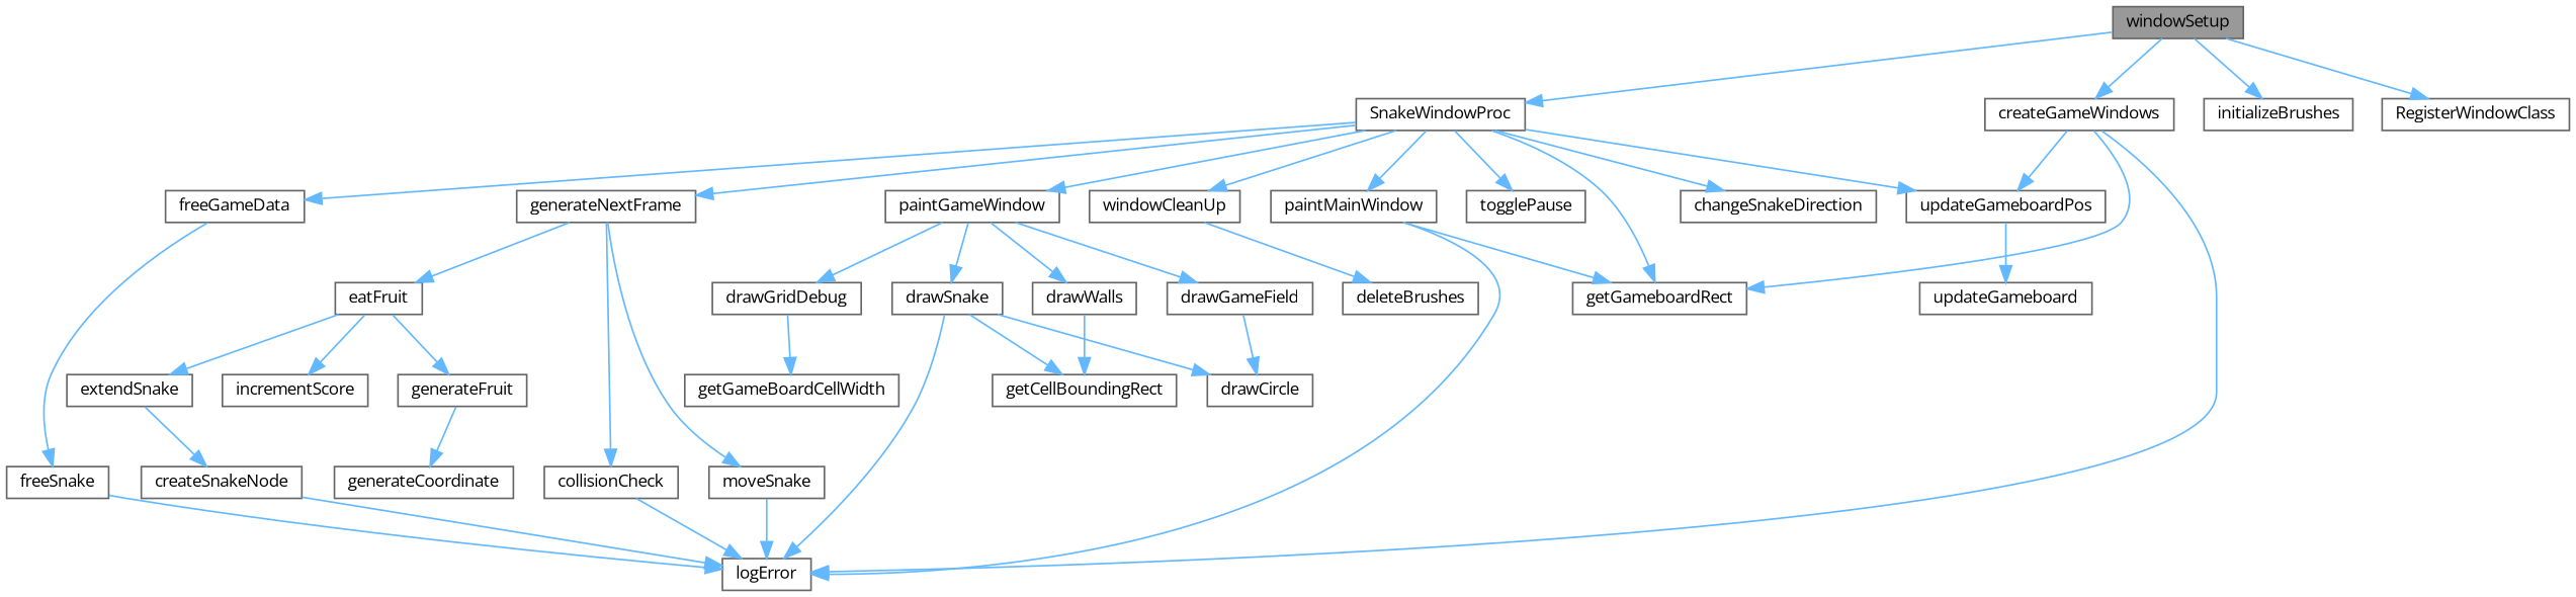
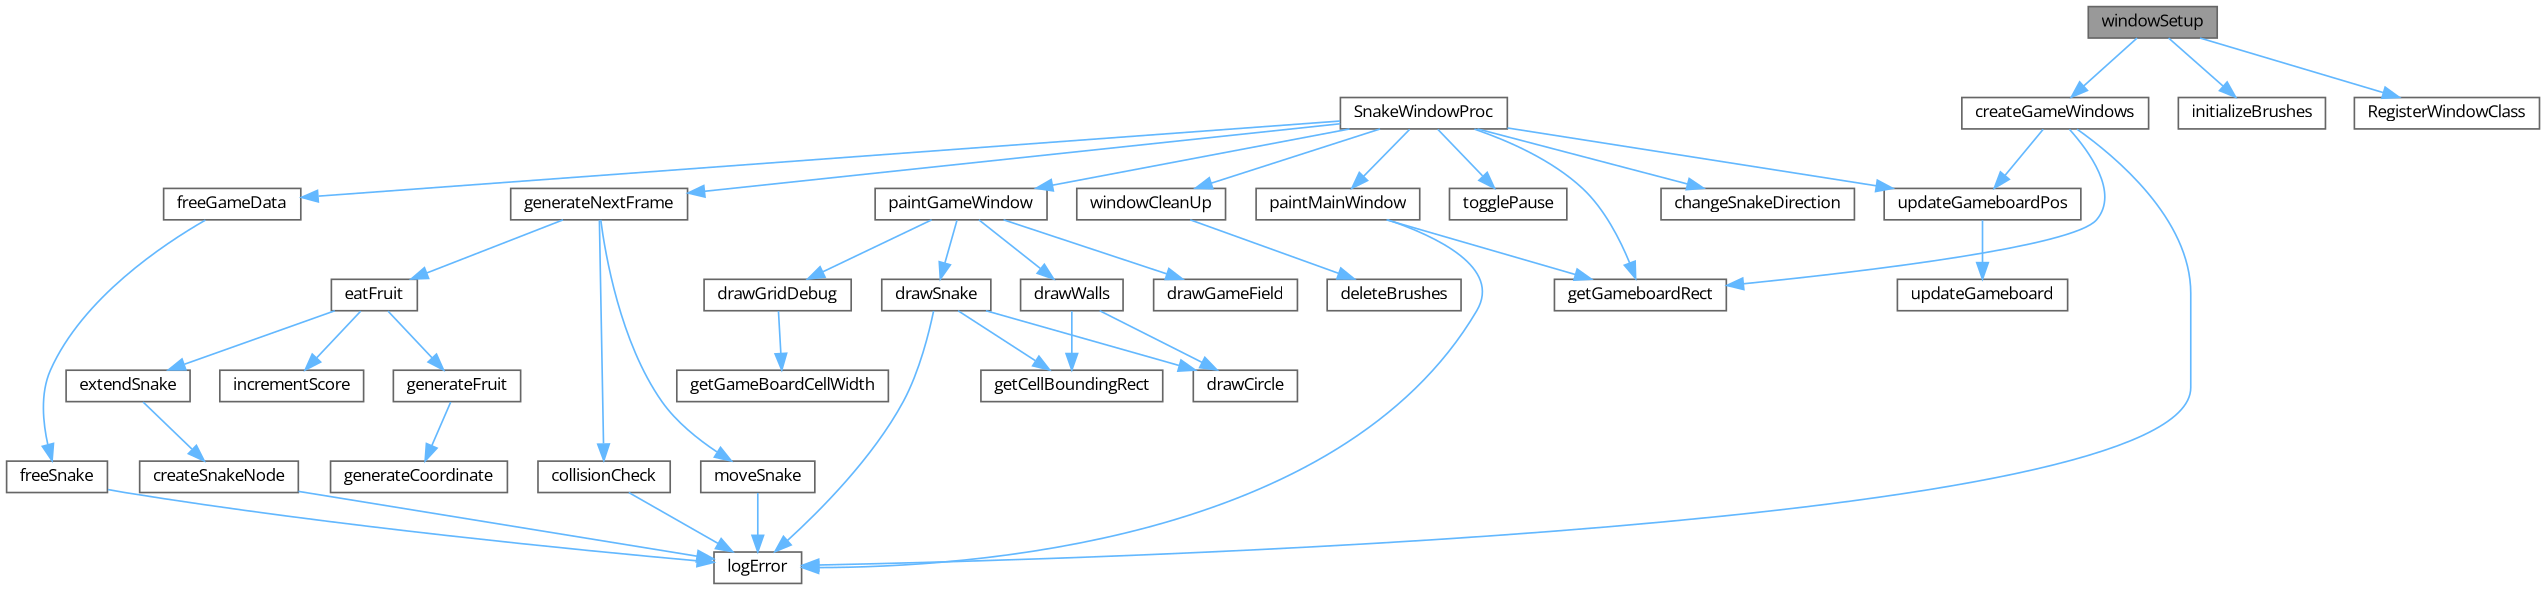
  digraph {
    fontname="Open Sans"
    rankdir=TB
    node [color=grey40 fillcolor=white fontname="Open Sans" fontsize=10 shape=box style=filled]
    edge [color=steelblue1 fontname="Open Sans" fontsize=10 labelfontname=Helvetica labelfontsize=10 style=solid]
    n1 [color=gray40 fillcolor=grey60 fontcolor=black height=0.2 label=windowSetup width=0.4]
    n2 [height=0.2 label=createGameWindows width=0.4]
    n3 [height=0.2 label=initializeBrushes width=0.4]
    n4 [height=0.2 label=RegisterWindowClass width=0.4]
    n5 [height=0.2 label=SnakeWindowProc width=0.4]
    n6 [height=0.2 label=getGameboardRect width=0.4]
    n7 [height=0.2 label=logError width=0.4]
    n8 [height=0.2 label=updateGameboardPos width=0.4]
    n9 [height=0.2 label=changeSnakeDirection width=0.4]
    n10 [height=0.2 label=freeGameData width=0.4]
    n11 [height=0.2 label=generateNextFrame width=0.4]
    n12 [height=0.2 label=paintGameWindow width=0.4]
    n13 [height=0.2 label=paintMainWindow width=0.4]
    n14 [height=0.2 label=togglePause width=0.4]
    n15 [height=0.2 label=windowCleanUp width=0.4]
    n16 [height=0.2 label=updateGameboard width=0.4]
    n17 [height=0.2 label=freeSnake width=0.4]
    n18 [height=0.2 label=collisionCheck width=0.4]
    n19 [height=0.2 label=eatFruit width=0.4]
    n20 [height=0.2 label=moveSnake width=0.4]
    n21 [height=0.2 label=drawGameField width=0.4]
    n22 [height=0.2 label=drawGridDebug width=0.4]
    n23 [height=0.2 label=drawSnake width=0.4]
    n24 [height=0.2 label=drawWalls width=0.4]
    n25 [height=0.2 label=deleteBrushes width=0.4]
    n26 [height=0.2 label=extendSnake width=0.4]
    n27 [height=0.2 label=generateFruit width=0.4]
    n28 [height=0.2 label=incrementScore width=0.4]
    n29 [height=0.2 label=createSnakeNode width=0.4]
    n30 [height=0.2 label=generateCoordinate width=0.4]
    n31 [height=0.2 label=getGameBoardCellWidth width=0.4]
    n32 [height=0.2 label=drawCircle width=0.4]
    n33 [height=0.2 label=getCellBoundingRect width=0.4]
    n1 -> n2
    n1 -> n3
    n1 -> n4
-   n1 -> n5
    n2 -> n6
    n2 -> n7
    n2 -> n8
    n5 -> n6
    n5 -> n8
    n5 -> n9
    n5 -> n10
    n5 -> n11
    n5 -> n12
    n5 -> n13
    n5 -> n14
    n5 -> n15
    n8 -> n16
    n10 -> n17
    n11 -> n18
    n11 -> n19
    n11 -> n20
    n12 -> n21
    n12 -> n22
    n12 -> n23
    n12 -> n24
    n13 -> n6
    n13 -> n7
    n15 -> n25
    n17 -> n7
    n18 -> n7
    n19 -> n26
    n19 -> n27
    n19 -> n28
    n20 -> n7
    n22 -> n31
    n23 -> n7
    n23 -> n32
    n23 -> n33
-   n21 -> n32
+   n24 -> n32
    n24 -> n33
    n26 -> n29
    n27 -> n30
    n29 -> n7
  }
